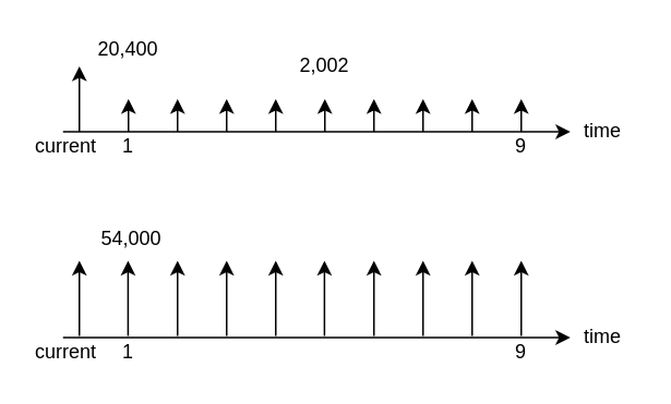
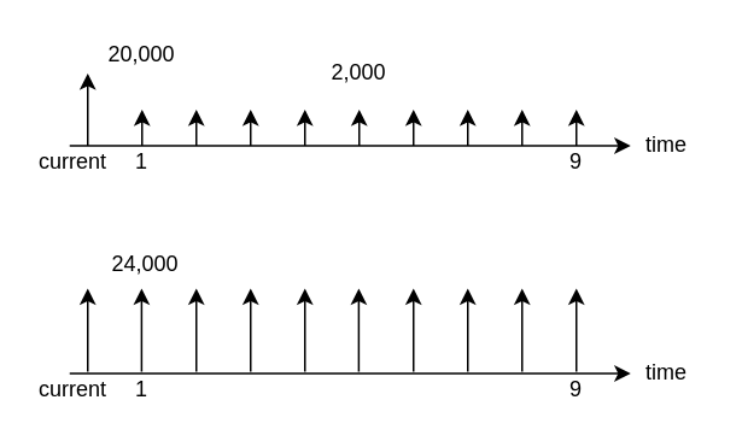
  <mxCell id="0" />
  <mxCell id="1" parent="0" />
  <mxCell id="2" value="" style="endArrow=classic;html=1;" parent="1" edge="1"><mxGeometry width="50" height="50" relative="1" as="geometry"><mxPoint x="38" y="80" as="sourcePoint" /><mxPoint x="348" y="80" as="targetPoint" /></mxGeometry></mxCell>
  <mxCell id="3" value="" style="endArrow=classic;html=1;" parent="1" edge="1"><mxGeometry width="50" height="50" relative="1" as="geometry"><mxPoint x="48" y="80" as="sourcePoint" /><mxPoint x="48" y="40" as="targetPoint" /></mxGeometry></mxCell>
  <mxCell id="4" value="" style="endArrow=classic;html=1;" parent="1" edge="1"><mxGeometry width="50" height="50" relative="1" as="geometry"><mxPoint x="78" y="80" as="sourcePoint" /><mxPoint x="78" y="60" as="targetPoint" /></mxGeometry></mxCell>
  <mxCell id="5" value="" style="endArrow=classic;html=1;" parent="1" edge="1"><mxGeometry width="50" height="50" relative="1" as="geometry"><mxPoint x="108" y="80" as="sourcePoint" /><mxPoint x="108" y="60" as="targetPoint" /></mxGeometry></mxCell>
  <mxCell id="6" value="" style="endArrow=classic;html=1;" parent="1" edge="1"><mxGeometry width="50" height="50" relative="1" as="geometry"><mxPoint x="138" y="80" as="sourcePoint" /><mxPoint x="138" y="60" as="targetPoint" /></mxGeometry></mxCell>
  <mxCell id="7" value="" style="endArrow=classic;html=1;" parent="1" edge="1"><mxGeometry width="50" height="50" relative="1" as="geometry"><mxPoint x="168" y="80" as="sourcePoint" /><mxPoint x="168" y="60" as="targetPoint" /></mxGeometry></mxCell>
  <mxCell id="8" value="" style="endArrow=classic;html=1;" parent="1" edge="1"><mxGeometry width="50" height="50" relative="1" as="geometry"><mxPoint x="198" y="80" as="sourcePoint" /><mxPoint x="198" y="60" as="targetPoint" /></mxGeometry></mxCell>
  <mxCell id="9" value="" style="endArrow=classic;html=1;" parent="1" edge="1"><mxGeometry width="50" height="50" relative="1" as="geometry"><mxPoint x="228" y="80" as="sourcePoint" /><mxPoint x="228" y="60" as="targetPoint" /></mxGeometry></mxCell>
  <mxCell id="10" value="" style="endArrow=classic;html=1;" parent="1" edge="1"><mxGeometry width="50" height="50" relative="1" as="geometry"><mxPoint x="258" y="80" as="sourcePoint" /><mxPoint x="258" y="60" as="targetPoint" /></mxGeometry></mxCell>
  <mxCell id="11" value="" style="endArrow=classic;html=1;" parent="1" edge="1"><mxGeometry width="50" height="50" relative="1" as="geometry"><mxPoint x="288" y="80" as="sourcePoint" /><mxPoint x="288" y="60" as="targetPoint" /></mxGeometry></mxCell>
  <mxCell id="12" value="" style="endArrow=classic;html=1;" parent="1" edge="1"><mxGeometry width="50" height="50" relative="1" as="geometry"><mxPoint x="318" y="80" as="sourcePoint" /><mxPoint x="318" y="60" as="targetPoint" /></mxGeometry></mxCell>
- <mxCell id="13" value="20,400" style="text;html=1;strokeColor=none;fillColor=none;align=center;verticalAlign=middle;whiteSpace=wrap;rounded=0;" parent="1" vertex="1"><mxGeometry x="58" y="20" width="40" height="20" as="geometry" /></mxCell>
- <mxCell id="14" value="2,002" style="text;html=1;strokeColor=none;fillColor=none;align=center;verticalAlign=middle;whiteSpace=wrap;rounded=0;" parent="1" vertex="1"><mxGeometry x="178" y="30" width="40" height="20" as="geometry" /></mxCell>
+ <mxCell id="13" value="20,000" style="text;html=1;strokeColor=none;fillColor=none;align=center;verticalAlign=middle;whiteSpace=wrap;rounded=0;" parent="1" vertex="1"><mxGeometry x="58" y="20" width="40" height="20" as="geometry" /></mxCell>
+ <mxCell id="14" value="2,000" style="text;html=1;strokeColor=none;fillColor=none;align=center;verticalAlign=middle;whiteSpace=wrap;rounded=0;" parent="1" vertex="1"><mxGeometry x="178" y="30" width="40" height="20" as="geometry" /></mxCell>
  <mxCell id="15" value="time" style="text;html=1;strokeColor=none;fillColor=none;align=center;verticalAlign=middle;whiteSpace=wrap;rounded=0;" parent="1" vertex="1"><mxGeometry x="348" y="70" width="40" height="20" as="geometry" /></mxCell>
  <mxCell id="16" value="current" style="text;html=1;strokeColor=none;fillColor=none;align=center;verticalAlign=middle;whiteSpace=wrap;rounded=0;" parent="1" vertex="1"><mxGeometry x="20" y="79" width="40" height="20" as="geometry" /></mxCell>
  <mxCell id="17" value="1" style="text;html=1;strokeColor=none;fillColor=none;align=center;verticalAlign=middle;whiteSpace=wrap;rounded=0;" parent="1" vertex="1"><mxGeometry x="58" y="79" width="40" height="20" as="geometry" /></mxCell>
  <mxCell id="18" value="" style="endArrow=classic;html=1;" parent="1" edge="1"><mxGeometry width="50" height="50" relative="1" as="geometry"><mxPoint x="38" y="206" as="sourcePoint" /><mxPoint x="348" y="206" as="targetPoint" /></mxGeometry></mxCell>
- <mxCell id="19" value="54,000" style="text;html=1;strokeColor=none;fillColor=none;align=center;verticalAlign=middle;whiteSpace=wrap;rounded=0;" parent="1" vertex="1"><mxGeometry x="60" y="136" width="40" height="20" as="geometry" /></mxCell>
+ <mxCell id="19" value="24,000" style="text;html=1;strokeColor=none;fillColor=none;align=center;verticalAlign=middle;whiteSpace=wrap;rounded=0;" parent="1" vertex="1"><mxGeometry x="60" y="136" width="40" height="20" as="geometry" /></mxCell>
  <mxCell id="20" value="time" style="text;html=1;strokeColor=none;fillColor=none;align=center;verticalAlign=middle;whiteSpace=wrap;rounded=0;" parent="1" vertex="1"><mxGeometry x="348" y="196" width="40" height="20" as="geometry" /></mxCell>
  <mxCell id="21" value="current" style="text;html=1;strokeColor=none;fillColor=none;align=center;verticalAlign=middle;whiteSpace=wrap;rounded=0;" parent="1" vertex="1"><mxGeometry x="20" y="205" width="40" height="20" as="geometry" /></mxCell>
  <mxCell id="22" value="1" style="text;html=1;strokeColor=none;fillColor=none;align=center;verticalAlign=middle;whiteSpace=wrap;rounded=0;" parent="1" vertex="1"><mxGeometry x="58" y="205" width="40" height="20" as="geometry" /></mxCell>
  <mxCell id="23" value="" style="endArrow=classic;html=1;" parent="1" edge="1"><mxGeometry width="50" height="50" relative="1" as="geometry"><mxPoint x="318" y="205" as="sourcePoint" /><mxPoint x="318" y="159" as="targetPoint" /></mxGeometry></mxCell>
  <mxCell id="24" value="" style="endArrow=classic;html=1;" parent="1" edge="1"><mxGeometry width="50" height="50" relative="1" as="geometry"><mxPoint x="288" y="205" as="sourcePoint" /><mxPoint x="288" y="159" as="targetPoint" /></mxGeometry></mxCell>
  <mxCell id="25" value="" style="endArrow=classic;html=1;" parent="1" edge="1"><mxGeometry width="50" height="50" relative="1" as="geometry"><mxPoint x="258" y="205" as="sourcePoint" /><mxPoint x="258" y="159" as="targetPoint" /></mxGeometry></mxCell>
  <mxCell id="26" value="" style="endArrow=classic;html=1;" parent="1" edge="1"><mxGeometry width="50" height="50" relative="1" as="geometry"><mxPoint x="228" y="205" as="sourcePoint" /><mxPoint x="228" y="159" as="targetPoint" /></mxGeometry></mxCell>
  <mxCell id="27" value="" style="endArrow=classic;html=1;" parent="1" edge="1"><mxGeometry width="50" height="50" relative="1" as="geometry"><mxPoint x="197.76" y="205" as="sourcePoint" /><mxPoint x="197.76" y="159" as="targetPoint" /></mxGeometry></mxCell>
  <mxCell id="28" value="" style="endArrow=classic;html=1;" parent="1" edge="1"><mxGeometry width="50" height="50" relative="1" as="geometry"><mxPoint x="168" y="205" as="sourcePoint" /><mxPoint x="168" y="159" as="targetPoint" /></mxGeometry></mxCell>
  <mxCell id="29" value="" style="endArrow=classic;html=1;" parent="1" edge="1"><mxGeometry width="50" height="50" relative="1" as="geometry"><mxPoint x="138" y="205" as="sourcePoint" /><mxPoint x="138" y="159" as="targetPoint" /></mxGeometry></mxCell>
  <mxCell id="30" value="" style="endArrow=classic;html=1;" parent="1" edge="1"><mxGeometry width="50" height="50" relative="1" as="geometry"><mxPoint x="108" y="205" as="sourcePoint" /><mxPoint x="108" y="159" as="targetPoint" /></mxGeometry></mxCell>
  <mxCell id="31" value="" style="endArrow=classic;html=1;" parent="1" edge="1"><mxGeometry width="50" height="50" relative="1" as="geometry"><mxPoint x="77.76" y="205" as="sourcePoint" /><mxPoint x="77.76" y="159" as="targetPoint" /></mxGeometry></mxCell>
  <mxCell id="32" value="" style="endArrow=classic;html=1;" parent="1" edge="1"><mxGeometry width="50" height="50" relative="1" as="geometry"><mxPoint x="48" y="205" as="sourcePoint" /><mxPoint x="48" y="159" as="targetPoint" /></mxGeometry></mxCell>
  <mxCell id="33" value="9" style="text;html=1;strokeColor=none;fillColor=none;align=center;verticalAlign=middle;whiteSpace=wrap;rounded=0;" parent="1" vertex="1"><mxGeometry x="298" y="79" width="40" height="20" as="geometry" /></mxCell>
  <mxCell id="34" value="9" style="text;html=1;strokeColor=none;fillColor=none;align=center;verticalAlign=middle;whiteSpace=wrap;rounded=0;" parent="1" vertex="1"><mxGeometry x="298" y="205" width="40" height="20" as="geometry" /></mxCell>
